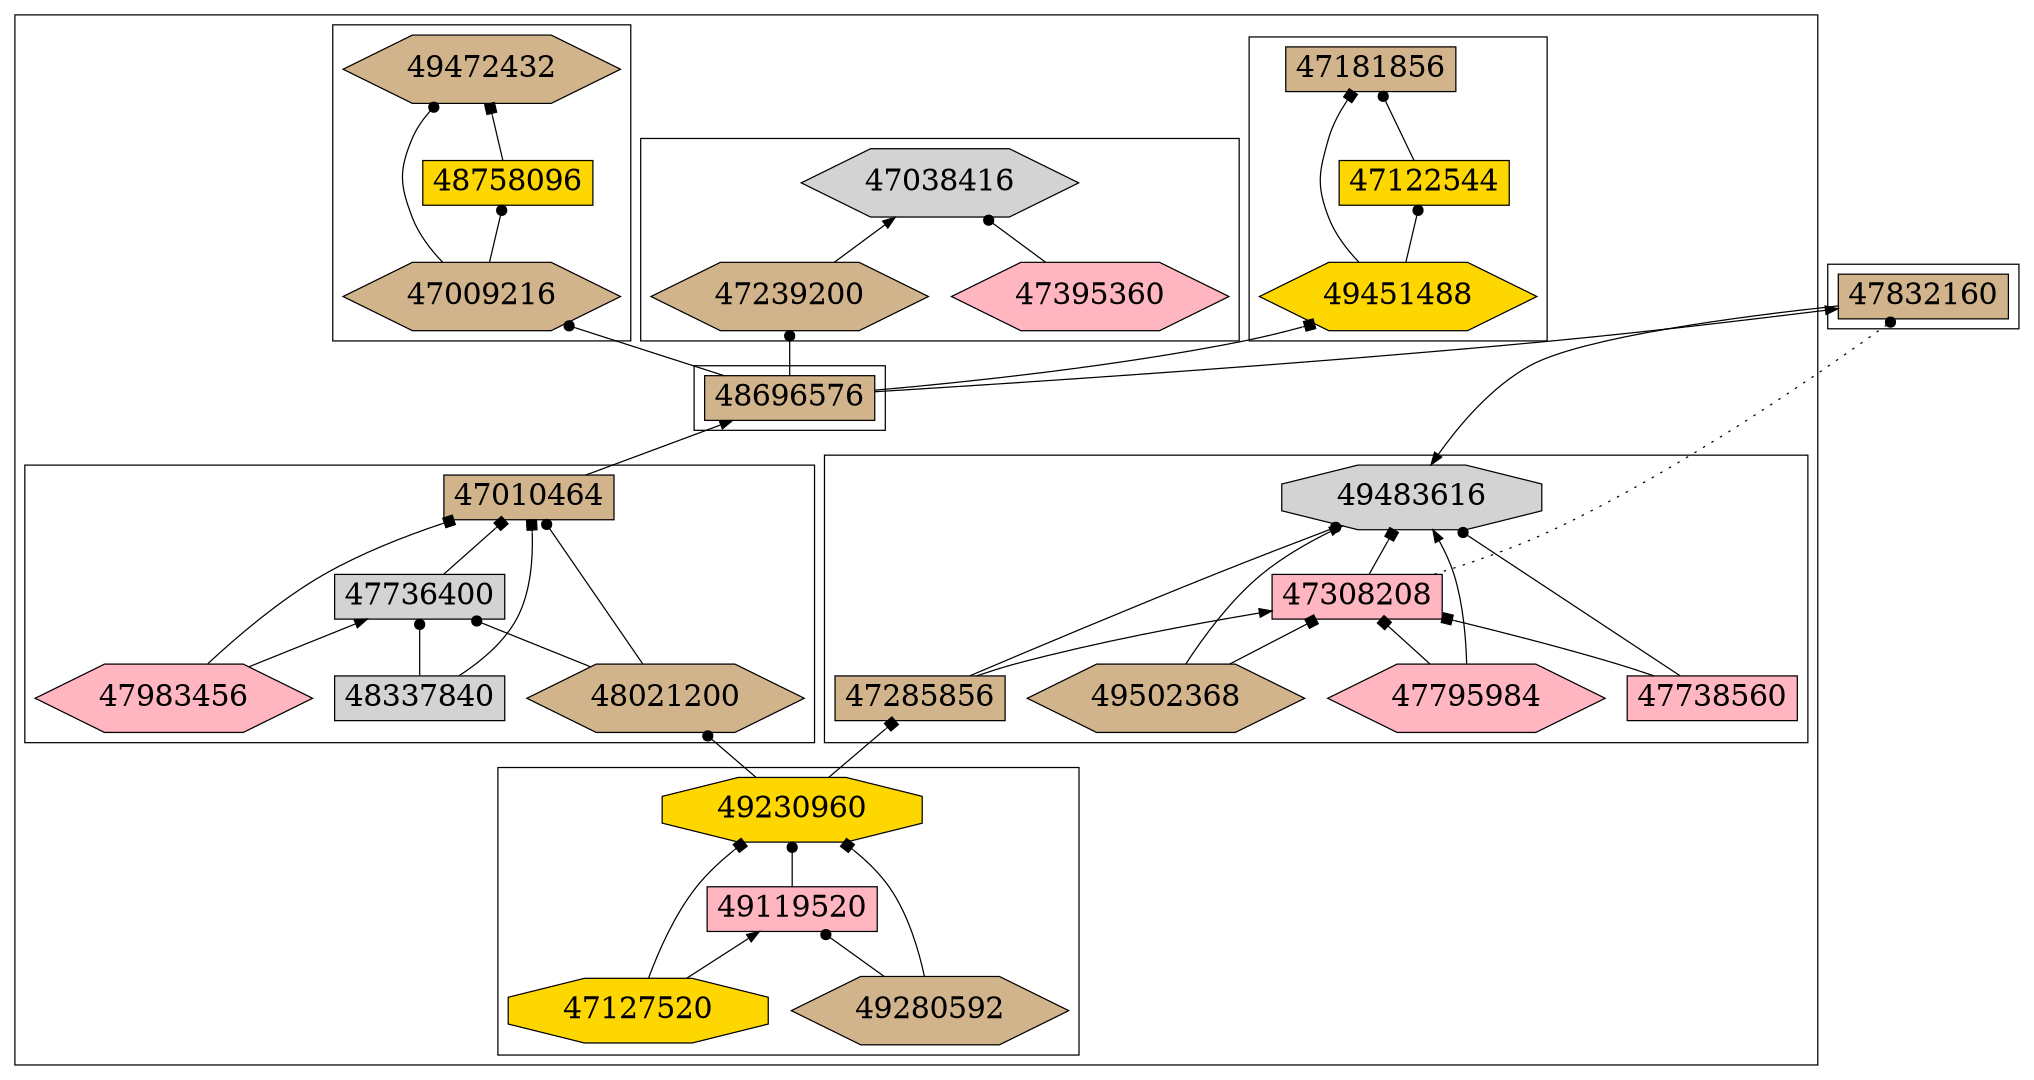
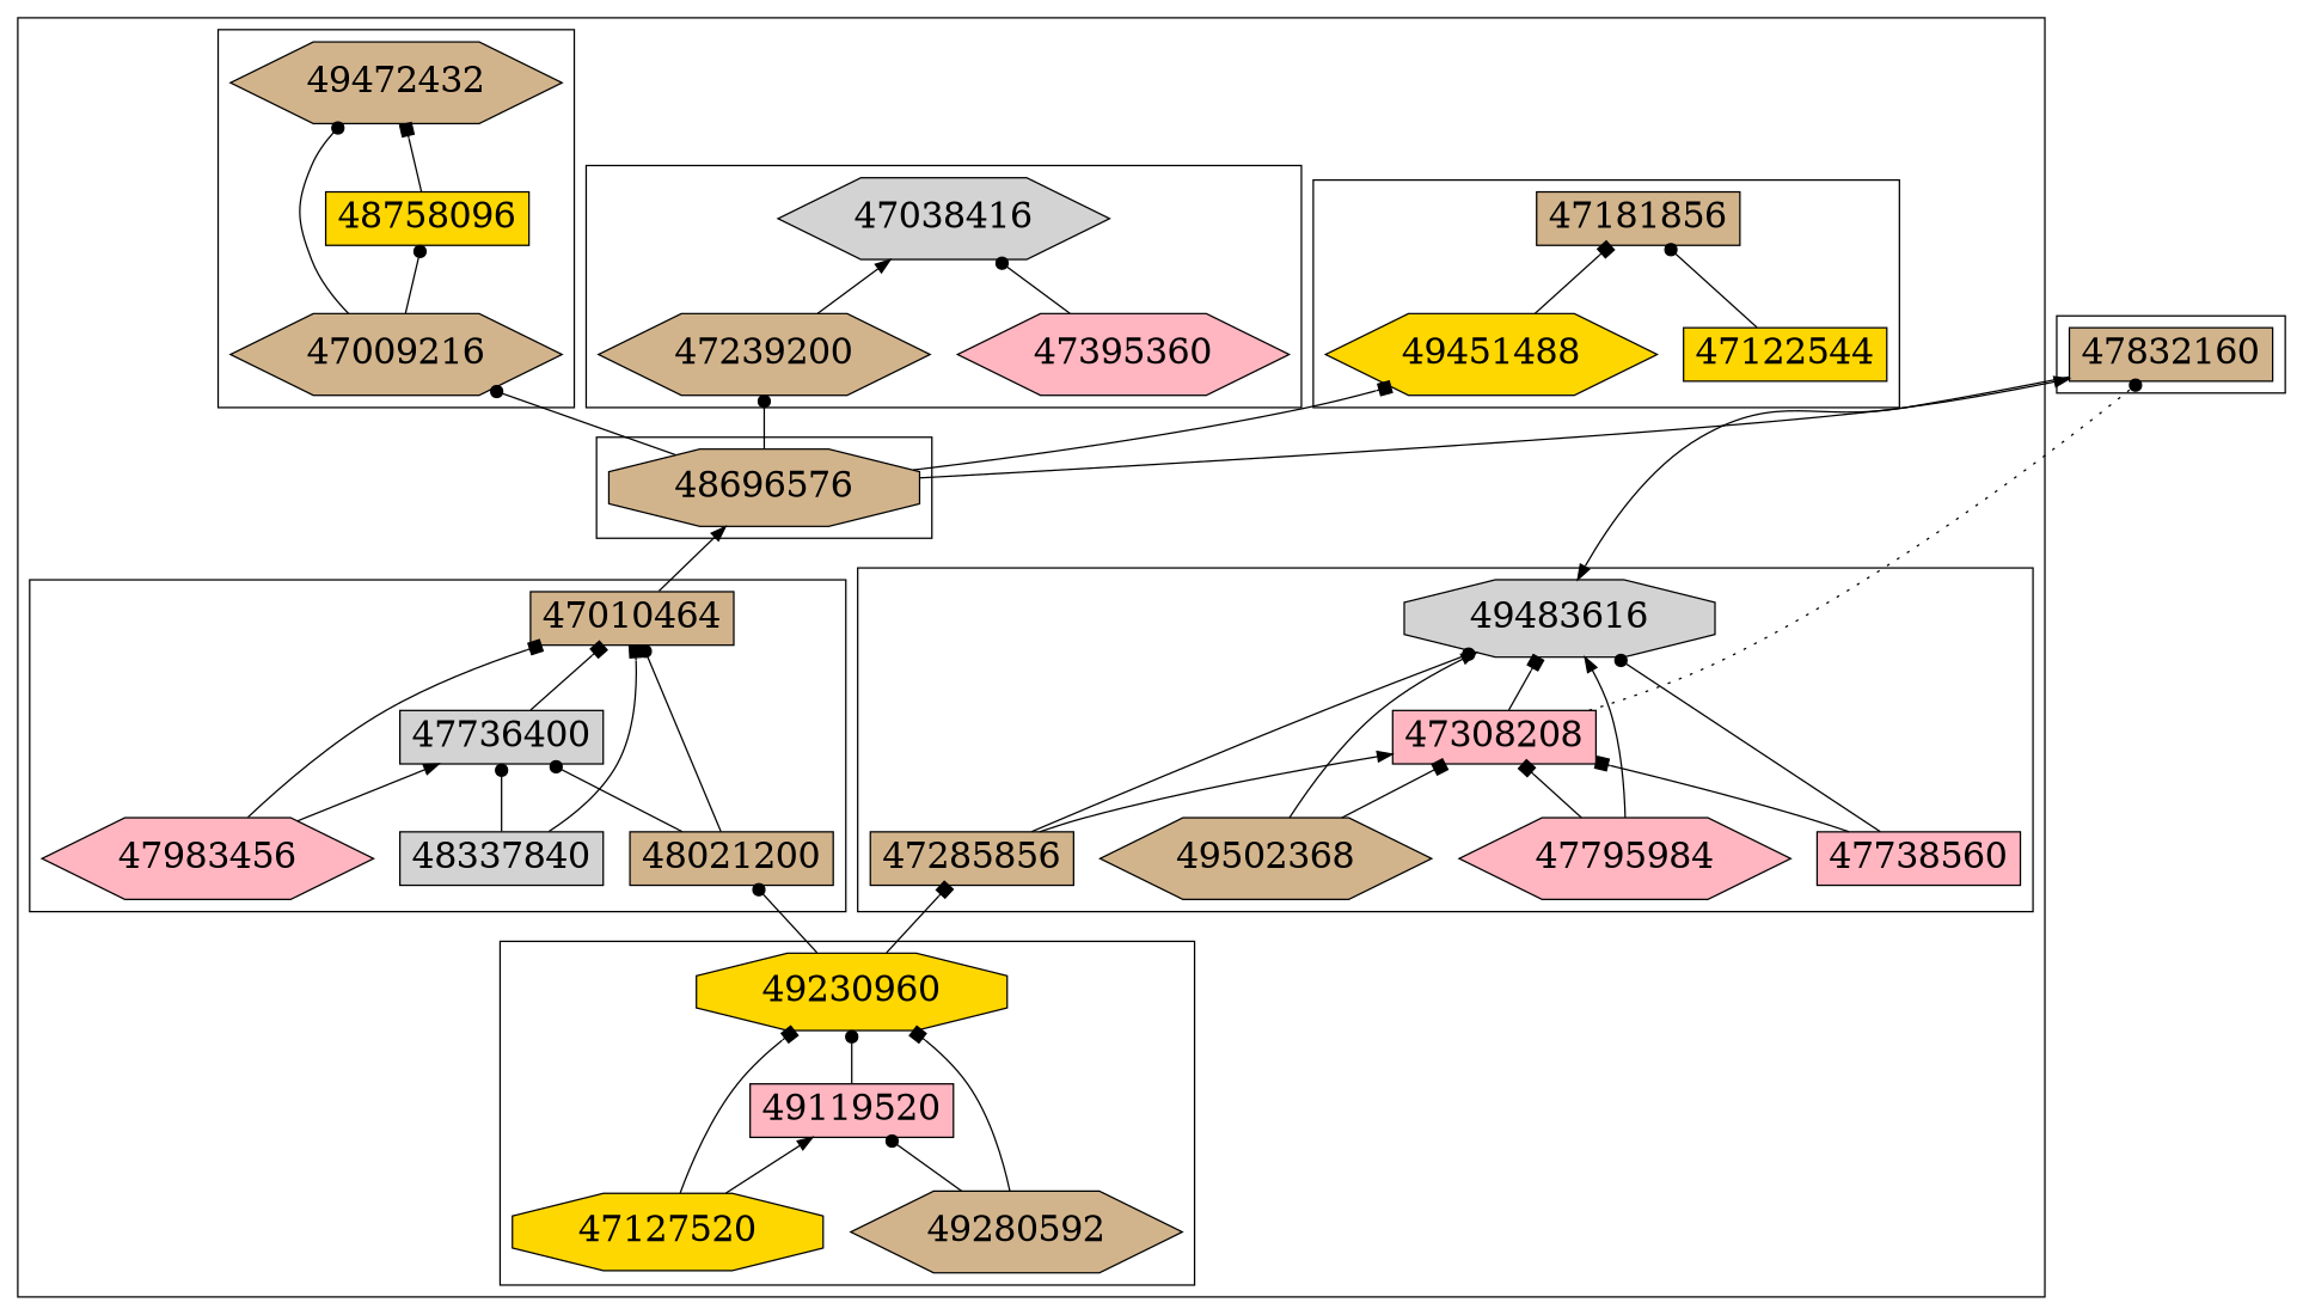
  digraph {
    fontsize=24
    rankdir=BT
    node [fillcolor=tan fontsize=24 shape=box style=filled]
    edge [arrowhead=dot color=black constraint=true style=solid]
    49230960 [fillcolor=gold shape=octagon]
    49119520 [fillcolor=lightpink]
    49280592 [shape=hexagon]
    47127520 [fillcolor=gold shape=octagon]
    47010464
    47736400 [fillcolor=lightgrey]
    47983456 [fillcolor=lightpink shape=hexagon]
-   48021200 [shape=hexagon]
+   48021200
    48337840 [fillcolor=lightgrey]
-   48696576
+   48696576 [shape=octagon]
    49472432 [shape=hexagon]
    48758096 [fillcolor=gold]
    47009216 [shape=hexagon]
    47038416 [fillcolor=lightgrey shape=hexagon]
    47395360 [fillcolor=lightpink shape=hexagon]
    47239200 [shape=hexagon]
    47181856
    47122544 [fillcolor=gold]
    49451488 [fillcolor=gold shape=hexagon]
    49483616 [fillcolor=lightgrey shape=octagon]
    47308208 [fillcolor=lightpink]
    49502368 [shape=hexagon]
    47285856
    47738560 [fillcolor=lightpink]
    47795984 [fillcolor=lightpink shape=hexagon]
    47832160
    subgraph cluster_1 {
      subgraph cluster_2 {
        49230960
        49119520
        49280592
        47127520
      }
      subgraph cluster_3 {
        47010464
        47736400
        47983456
        48021200
        48337840
      }
      subgraph cluster_4 {
        48696576
      }
      subgraph cluster_5 {
        49472432
        48758096
        47009216
      }
      subgraph cluster_6 {
        47038416
        47395360
        47239200
      }
      subgraph cluster_7 {
        47181856
        47122544
        49451488
      }
      subgraph cluster_8 {
        49483616
        47308208
        49502368
        47285856
        47738560
        47795984
      }
    }
    subgraph cluster_9 {
      47832160
    }
    49230960 -> 48021200
    49230960 -> 47285856 [arrowhead=box]
    49119520 -> 49230960
    49280592 -> 49230960 [arrowhead=box]
    49280592 -> 49119520
    47127520 -> 49230960 [arrowhead=box]
    47127520 -> 49119520 [arrowhead=normal]
    47010464 -> 48696576 [arrowhead=normal]
    47736400 -> 47010464 [arrowhead=box]
    47983456 -> 47010464 [arrowhead=box]
    47983456 -> 47736400 [arrowhead=normal]
    48021200 -> 47010464
    48021200 -> 47736400
    48337840 -> 47010464 [arrowhead=box]
    48337840 -> 47736400
    48696576 -> 47009216
    48696576 -> 47239200
    48696576 -> 49451488 [arrowhead=box]
    48696576 -> 47832160 [arrowhead=normal]
    48758096 -> 49472432 [arrowhead=box]
    47009216 -> 49472432
    47009216 -> 48758096
    47395360 -> 47038416
    47239200 -> 47038416 [arrowhead=normal]
    47122544 -> 47181856
    49451488 -> 47181856 [arrowhead=box]
-   49451488 -> 47122544
    47308208 -> 49483616 [arrowhead=box]
    47308208 -> 47832160 [constraint=false style=dotted]
    49502368 -> 49483616 [arrowhead=normal]
    49502368 -> 47308208 [arrowhead=box]
    47285856 -> 49483616
    47285856 -> 47308208 [arrowhead=normal]
    47738560 -> 49483616
    47738560 -> 47308208 [arrowhead=box]
    47795984 -> 49483616 [arrowhead=normal]
    47795984 -> 47308208 [arrowhead=box]
    47832160 -> 49483616 [arrowhead=normal]
  }
